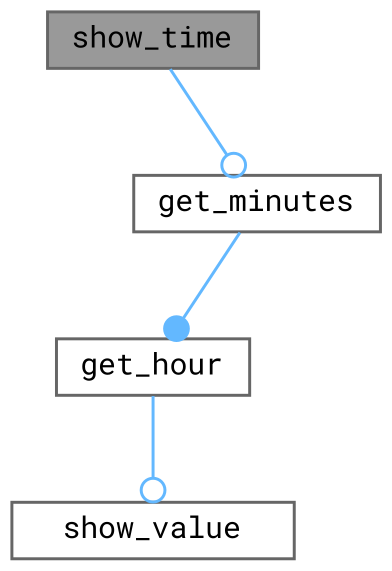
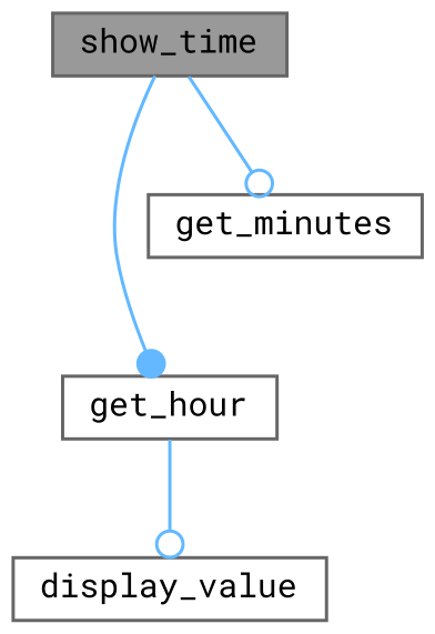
  digraph {
    fontname="Roboto Mono"
    rankdir=TB
    node [color=grey40 fillcolor=white fontname="Roboto Mono" fontsize=10 shape=box style=filled]
    edge [arrowhead=odot color=steelblue1 fontname="Roboto Mono" fontsize=10 labelfontname=Helvetica labelfontsize=10 style=solid]
    n1 [color=gray40 fillcolor=grey60 fontcolor=black height=0.2 label=show_time width=0.4]
    n2 [height=0.2 label=get_hour width=0.4]
    n3 [height=0.2 label=get_minutes width=0.4]
-   n4 [height=0.2 label=show_value width=0.4]
-   n3 -> n2 [arrowhead=dot]
+   n4 [height=0.2 label=display_value width=0.4]
+   n1 -> n2 [arrowhead=dot]
    n1 -> n3
    n2 -> n4
  }
